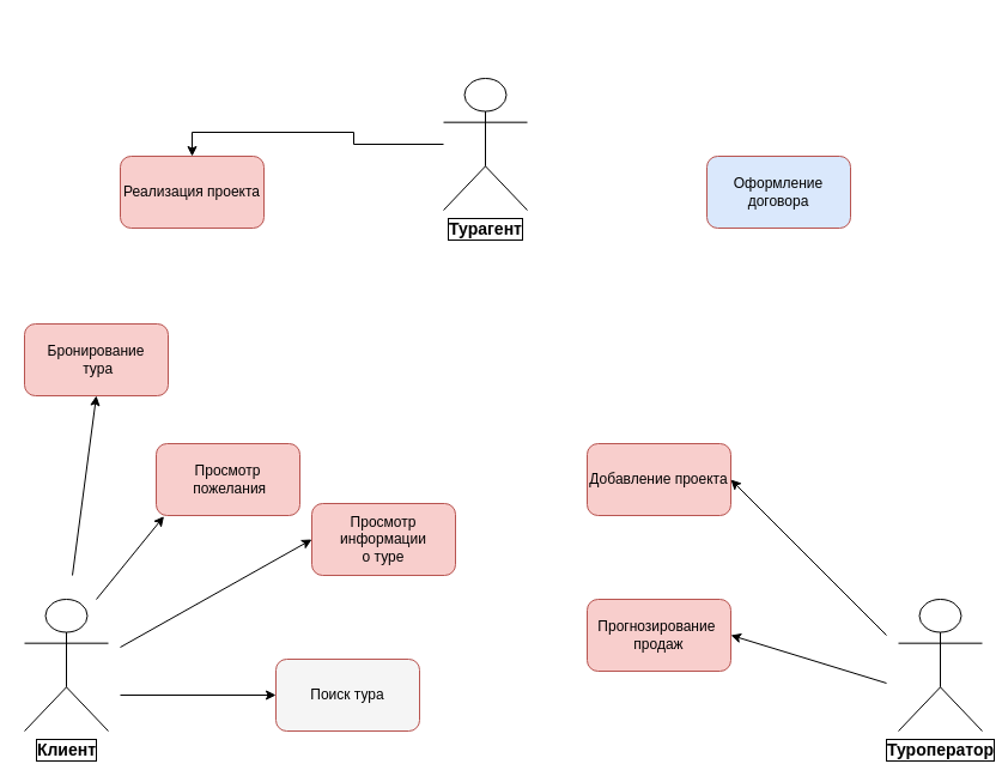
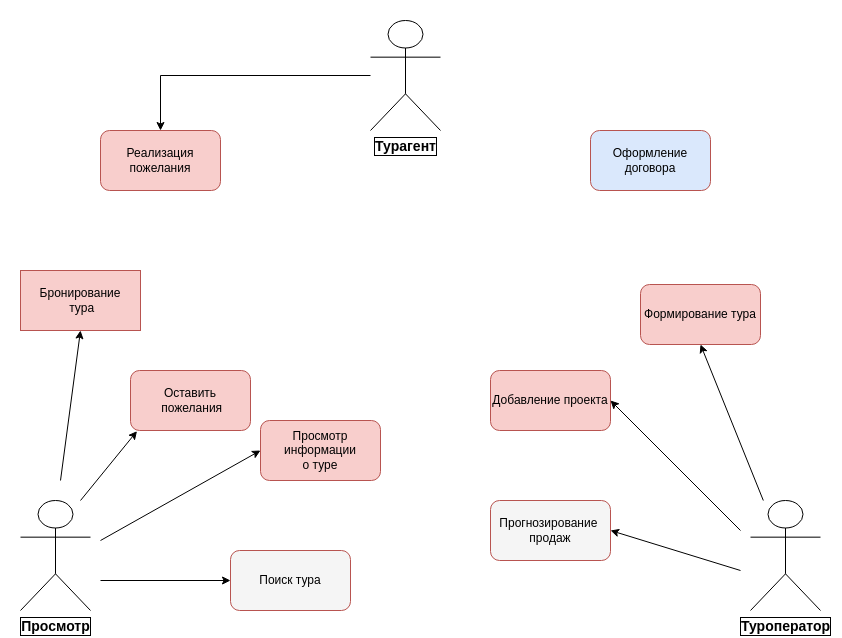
  <mxCell id="0" />
  <mxCell id="1" parent="0" />
  <mxCell id="2" style="edgeStyle=orthogonalEdgeStyle;rounded=0;orthogonalLoop=1;jettySize=auto;html=1;entryX=0.5;entryY=0;entryDx=0;entryDy=0;" edge="1" parent="1" source="3" target="13"><mxGeometry relative="1" as="geometry" /></mxCell>
- <mxCell id="3" value="&lt;b&gt;&lt;font style=&quot;font-size: 14px;&quot;&gt;Турагент&lt;/font&gt;&lt;/b&gt;" style="shape=umlActor;verticalLabelPosition=bottom;verticalAlign=top;html=1;outlineConnect=0;labelBorderColor=default;" vertex="1" parent="1"><mxGeometry x="370" y="65" width="70" height="110" as="geometry" /></mxCell>
- <mxCell id="4" value="&lt;b&gt;&lt;font style=&quot;font-size: 14px;&quot;&gt;Клиент&lt;/font&gt;&lt;/b&gt;" style="shape=umlActor;verticalLabelPosition=bottom;verticalAlign=top;html=1;outlineConnect=0;labelBorderColor=default;" vertex="1" parent="1"><mxGeometry x="20" y="500" width="70" height="110" as="geometry" /></mxCell>
+ <mxCell id="3" value="&lt;b&gt;&lt;font style=&quot;font-size: 14px;&quot;&gt;Турагент&lt;/font&gt;&lt;/b&gt;" style="shape=umlActor;verticalLabelPosition=bottom;verticalAlign=top;html=1;outlineConnect=0;labelBorderColor=default;" vertex="1" parent="1"><mxGeometry x="370" y="20" width="70" height="110" as="geometry" /></mxCell>
+ <mxCell id="4" value="&lt;b&gt;&lt;font style=&quot;font-size: 14px;&quot;&gt;Просмотр&lt;/font&gt;&lt;/b&gt;" style="shape=umlActor;verticalLabelPosition=bottom;verticalAlign=top;html=1;outlineConnect=0;labelBorderColor=default;" vertex="1" parent="1"><mxGeometry x="20" y="500" width="70" height="110" as="geometry" /></mxCell>
  <mxCell id="5" value="&lt;font style=&quot;font-size: 14px;&quot;&gt;&lt;b&gt;Туроператор&lt;/b&gt;&lt;/font&gt;" style="shape=umlActor;verticalLabelPosition=bottom;verticalAlign=top;html=1;outlineConnect=0;labelBorderColor=default;" vertex="1" parent="1"><mxGeometry x="750" y="500" width="70" height="110" as="geometry" /></mxCell>
- <mxCell id="6" value="Прогнозирование&amp;nbsp;&lt;br&gt;продаж&lt;br&gt;" style="rounded=1;whiteSpace=wrap;html=1;fillColor=#f8cecc;strokeColor=#b85450;" vertex="1" parent="1"><mxGeometry x="490" y="500" width="120" height="60" as="geometry" /></mxCell>
+ <mxCell id="6" value="Прогнозирование&amp;nbsp;&lt;br&gt;продаж&lt;br&gt;" style="rounded=1;whiteSpace=wrap;html=1;fillColor=#f5f5f5;strokeColor=#b85450;" vertex="1" parent="1"><mxGeometry x="490" y="500" width="120" height="60" as="geometry" /></mxCell>
  <mxCell id="7" value="Добавление проекта" style="rounded=1;whiteSpace=wrap;html=1;fillColor=#f8cecc;strokeColor=#b85450;" vertex="1" parent="1"><mxGeometry x="490" y="370" width="120" height="60" as="geometry" /></mxCell>
+ <mxCell id="8" value="Формирование тура" style="rounded=1;whiteSpace=wrap;html=1;fillColor=#f8cecc;strokeColor=#b85450;" vertex="1" parent="1"><mxGeometry x="640" y="284" width="120" height="60" as="geometry" /></mxCell>
  <mxCell id="9" value="Поиск тура" style="rounded=1;whiteSpace=wrap;html=1;fillColor=#f5f5f5;strokeColor=#b85450;" vertex="1" parent="1"><mxGeometry x="230" y="550" width="120" height="60" as="geometry" /></mxCell>
  <mxCell id="10" value="Просмотр информации&lt;br&gt;о туре" style="rounded=1;whiteSpace=wrap;html=1;fillColor=#f8cecc;strokeColor=#b85450;" vertex="1" parent="1"><mxGeometry x="260" y="420" width="120" height="60" as="geometry" /></mxCell>
- <mxCell id="11" value="Просмотр&lt;br&gt;&amp;nbsp;пожелания" style="rounded=1;whiteSpace=wrap;html=1;fillColor=#f8cecc;strokeColor=#b85450;" vertex="1" parent="1"><mxGeometry x="130" y="370" width="120" height="60" as="geometry" /></mxCell>
- <mxCell id="12" value="Бронирование&lt;br&gt;&amp;nbsp;тура" style="rounded=1;whiteSpace=wrap;html=1;fillColor=#f8cecc;strokeColor=#b85450;" vertex="1" parent="1"><mxGeometry x="20" y="270" width="120" height="60" as="geometry" /></mxCell>
- <mxCell id="13" value="Реализация проекта" style="rounded=1;whiteSpace=wrap;html=1;fillColor=#f8cecc;strokeColor=#b85450;" vertex="1" parent="1"><mxGeometry x="100" y="130" width="120" height="60" as="geometry" /></mxCell>
+ <mxCell id="11" value="Оставить&lt;br&gt;&amp;nbsp;пожелания" style="rounded=1;whiteSpace=wrap;html=1;fillColor=#f8cecc;strokeColor=#b85450;" vertex="1" parent="1"><mxGeometry x="130" y="370" width="120" height="60" as="geometry" /></mxCell>
+ <mxCell id="12" value="Бронирование&lt;br&gt;&amp;nbsp;тура" style="whiteSpace=wrap;html=1;fillColor=#f8cecc;strokeColor=#b85450;rounded=0;" vertex="1" parent="1"><mxGeometry x="20" y="270" width="120" height="60" as="geometry" /></mxCell>
+ <mxCell id="13" value="Реализация пожелания" style="rounded=1;whiteSpace=wrap;html=1;fillColor=#f8cecc;strokeColor=#b85450;" vertex="1" parent="1"><mxGeometry x="100" y="130" width="120" height="60" as="geometry" /></mxCell>
  <mxCell id="14" value="Оформление договора" style="rounded=1;whiteSpace=wrap;html=1;fillColor=#dae8fc;strokeColor=#b85450;" vertex="1" parent="1"><mxGeometry x="590" y="130" width="120" height="60" as="geometry" /></mxCell>
  <mxCell id="15" value="" style="endArrow=classic;html=1;rounded=0;entryX=0.054;entryY=1.011;entryDx=0;entryDy=0;entryPerimeter=0;" edge="1" parent="1" target="11"><mxGeometry width="50" height="50" relative="1" as="geometry"><mxPoint x="80" y="500" as="sourcePoint" /><mxPoint x="130" y="440" as="targetPoint" /></mxGeometry></mxCell>
  <mxCell id="16" value="" style="endArrow=classic;html=1;rounded=0;entryX=0;entryY=0.5;entryDx=0;entryDy=0;" edge="1" parent="1" target="10"><mxGeometry width="50" height="50" relative="1" as="geometry"><mxPoint x="100" y="540" as="sourcePoint" /><mxPoint x="140" y="505" as="targetPoint" /></mxGeometry></mxCell>
+ <mxCell id="17" value="" style="endArrow=classic;html=1;rounded=0;entryX=0.5;entryY=1;entryDx=0;entryDy=0;" edge="1" parent="1" source="5" target="8"><mxGeometry width="50" height="50" relative="1" as="geometry"><mxPoint x="680" y="520" as="sourcePoint" /><mxPoint x="730" y="470" as="targetPoint" /></mxGeometry></mxCell>
  <mxCell id="18" value="" style="endArrow=classic;html=1;rounded=0;entryX=1;entryY=0.5;entryDx=0;entryDy=0;" edge="1" parent="1" target="7"><mxGeometry width="50" height="50" relative="1" as="geometry"><mxPoint x="740" y="530" as="sourcePoint" /><mxPoint x="660" y="380" as="targetPoint" /></mxGeometry></mxCell>
  <mxCell id="19" value="" style="endArrow=classic;html=1;rounded=0;entryX=1;entryY=0.5;entryDx=0;entryDy=0;" edge="1" parent="1" target="6"><mxGeometry width="50" height="50" relative="1" as="geometry"><mxPoint x="740" y="570" as="sourcePoint" /><mxPoint x="640" y="500" as="targetPoint" /></mxGeometry></mxCell>
  <mxCell id="20" value="" style="endArrow=classic;html=1;rounded=0;entryX=0;entryY=0.5;entryDx=0;entryDy=0;" edge="1" parent="1" target="9"><mxGeometry width="50" height="50" relative="1" as="geometry"><mxPoint x="100" y="580" as="sourcePoint" /><mxPoint x="186" y="541" as="targetPoint" /></mxGeometry></mxCell>
  <mxCell id="21" value="" style="endArrow=classic;html=1;rounded=0;entryX=0.5;entryY=1;entryDx=0;entryDy=0;" edge="1" parent="1" target="12"><mxGeometry width="50" height="50" relative="1" as="geometry"><mxPoint x="60" y="480" as="sourcePoint" /><mxPoint x="90" y="400" as="targetPoint" /></mxGeometry></mxCell>
